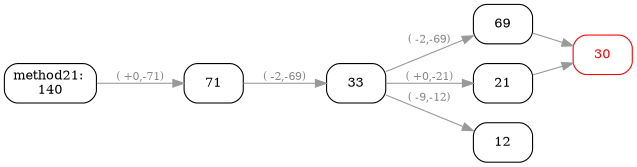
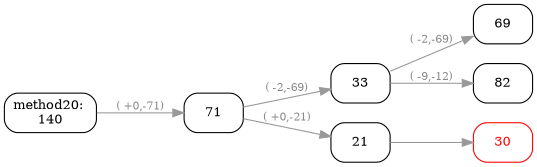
  digraph {
    rankdir=LR
    node [color=black fontcolor=black fontsize=12 shape=box style=rounded]
    edge [color="#999999" fontcolor="#888888" fontsize=10]
-   n1 [label="method21: \n140"]
+   n1 [label="method20: \n140"]
    n2 [label=71]
    n3 [label=33]
    n4 [label=69]
    n5 [color=red fontcolor=red label=30]
    n6 [label=21]
-   n7 [label=12]
+   n7 [label=82]
    n1 -> n2 [label="( +0,-71)"]
    n2 -> n3 [label="( -2,-69)"]
    n3 -> n4 [label="( -2,-69)"]
-   n3 -> n6 [label="( +0,-21)"]
+   n2 -> n6 [label="( +0,-21)"]
    n3 -> n7 [label="( -9,-12)"]
-   n4 -> n5
    n6 -> n5
  }
